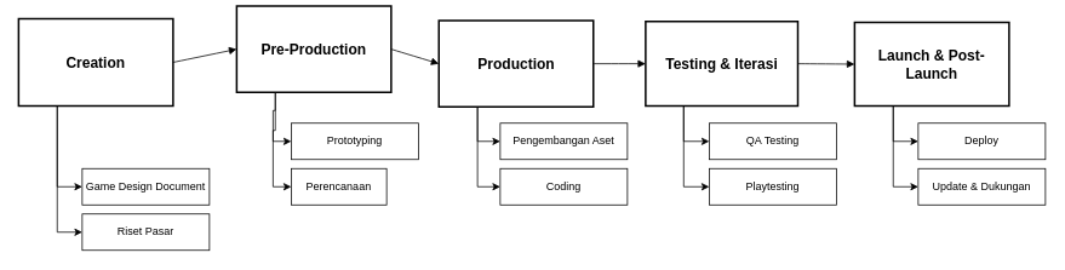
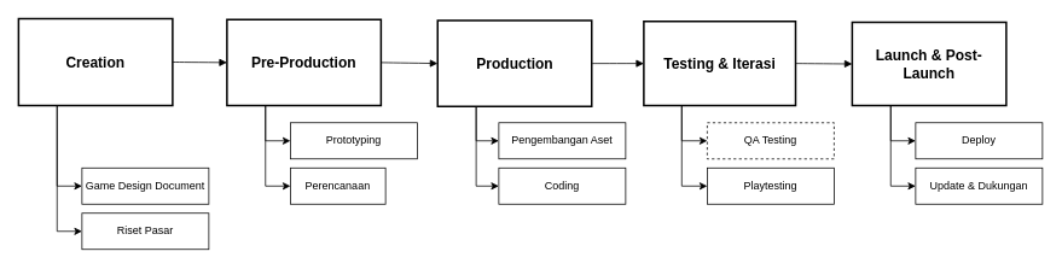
  <mxCell id="0" />
  <mxCell id="1" parent="0" />
  <mxCell id="2" style="edgeStyle=orthogonalEdgeStyle;rounded=0;orthogonalLoop=1;jettySize=auto;html=1;exitX=0.25;exitY=1;exitDx=0;exitDy=0;entryX=0;entryY=0.5;entryDx=0;entryDy=0;" edge="1" parent="1" source="4" target="21"><mxGeometry relative="1" as="geometry" /></mxCell>
  <mxCell id="3" style="edgeStyle=orthogonalEdgeStyle;rounded=0;orthogonalLoop=1;jettySize=auto;html=1;exitX=0.25;exitY=1;exitDx=0;exitDy=0;entryX=0;entryY=0.5;entryDx=0;entryDy=0;" edge="1" parent="1" source="4" target="22"><mxGeometry relative="1" as="geometry" /></mxCell>
  <mxCell id="4" value="Creation" style="whiteSpace=wrap;strokeWidth=2;fontStyle=1;fontSize=16;" vertex="1" parent="1"><mxGeometry x="20" y="20" width="170" height="96" as="geometry" /></mxCell>
  <mxCell id="5" style="edgeStyle=orthogonalEdgeStyle;rounded=0;orthogonalLoop=1;jettySize=auto;html=1;exitX=0.25;exitY=1;exitDx=0;exitDy=0;entryX=0;entryY=0.5;entryDx=0;entryDy=0;" edge="1" parent="1" source="7" target="23"><mxGeometry relative="1" as="geometry" /></mxCell>
  <mxCell id="6" style="edgeStyle=orthogonalEdgeStyle;rounded=0;orthogonalLoop=1;jettySize=auto;html=1;exitX=0.25;exitY=1;exitDx=0;exitDy=0;entryX=0;entryY=0.5;entryDx=0;entryDy=0;" edge="1" parent="1" source="7" target="24"><mxGeometry relative="1" as="geometry" /></mxCell>
- <mxCell id="7" value="Pre-Production" style="whiteSpace=wrap;strokeWidth=2;fontStyle=1;fontSize=16;" vertex="1" parent="1"><mxGeometry x="260" y="6" width="170" height="95" as="geometry" /></mxCell>
+ <mxCell id="7" value="Pre-Production" style="whiteSpace=wrap;strokeWidth=2;fontStyle=1;fontSize=16;" vertex="1" parent="1"><mxGeometry x="250" y="21" width="170" height="95" as="geometry" /></mxCell>
  <mxCell id="8" style="edgeStyle=orthogonalEdgeStyle;rounded=0;orthogonalLoop=1;jettySize=auto;html=1;exitX=0.25;exitY=1;exitDx=0;exitDy=0;entryX=0;entryY=0.5;entryDx=0;entryDy=0;" edge="1" parent="1" source="10" target="25"><mxGeometry relative="1" as="geometry" /></mxCell>
  <mxCell id="9" style="edgeStyle=orthogonalEdgeStyle;rounded=0;orthogonalLoop=1;jettySize=auto;html=1;exitX=0.25;exitY=1;exitDx=0;exitDy=0;entryX=0;entryY=0.5;entryDx=0;entryDy=0;" edge="1" parent="1" source="10" target="26"><mxGeometry relative="1" as="geometry" /></mxCell>
  <mxCell id="10" value="Production" style="whiteSpace=wrap;strokeWidth=2;fontStyle=1;fontSize=16;" vertex="1" parent="1"><mxGeometry x="482.5" y="22" width="170" height="95" as="geometry" /></mxCell>
  <mxCell id="11" style="edgeStyle=orthogonalEdgeStyle;rounded=0;orthogonalLoop=1;jettySize=auto;html=1;exitX=0.25;exitY=1;exitDx=0;exitDy=0;entryX=0;entryY=0.5;entryDx=0;entryDy=0;" edge="1" parent="1" source="13" target="27"><mxGeometry relative="1" as="geometry" /></mxCell>
  <mxCell id="12" style="edgeStyle=orthogonalEdgeStyle;rounded=0;orthogonalLoop=1;jettySize=auto;html=1;exitX=0.25;exitY=1;exitDx=0;exitDy=0;entryX=0;entryY=0.5;entryDx=0;entryDy=0;" edge="1" parent="1" source="13" target="28"><mxGeometry relative="1" as="geometry" /></mxCell>
  <mxCell id="13" value="Testing &amp; Iterasi" style="whiteSpace=wrap;strokeWidth=2;fontStyle=1;fontSize=16;" vertex="1" parent="1"><mxGeometry x="710" y="23" width="167.5" height="93" as="geometry" /></mxCell>
  <mxCell id="14" style="edgeStyle=orthogonalEdgeStyle;rounded=0;orthogonalLoop=1;jettySize=auto;html=1;exitX=0.25;exitY=1;exitDx=0;exitDy=0;entryX=0;entryY=0.5;entryDx=0;entryDy=0;" edge="1" parent="1" source="16" target="29"><mxGeometry relative="1" as="geometry" /></mxCell>
  <mxCell id="15" style="edgeStyle=orthogonalEdgeStyle;rounded=0;orthogonalLoop=1;jettySize=auto;html=1;exitX=0.25;exitY=1;exitDx=0;exitDy=0;entryX=0;entryY=0.5;entryDx=0;entryDy=0;" edge="1" parent="1" source="16" target="30"><mxGeometry relative="1" as="geometry" /></mxCell>
  <mxCell id="16" value="Launch &amp; Post-Launch" style="whiteSpace=wrap;strokeWidth=2;fontStyle=1;fontSize=16;" vertex="1" parent="1"><mxGeometry x="940" y="24" width="170" height="92" as="geometry" /></mxCell>
  <mxCell id="17" value="" style="curved=1;startArrow=none;endArrow=block;exitX=1;exitY=0.5;entryX=0;entryY=0.5;rounded=0;" edge="1" parent="1" source="4" target="7"><mxGeometry relative="1" as="geometry"><Array as="points" /></mxGeometry></mxCell>
  <mxCell id="18" value="" style="curved=1;startArrow=none;endArrow=block;exitX=1;exitY=0.5;entryX=0;entryY=0.5;rounded=0;" edge="1" parent="1" source="7" target="10"><mxGeometry relative="1" as="geometry"><Array as="points" /></mxGeometry></mxCell>
  <mxCell id="19" value="" style="curved=1;startArrow=none;endArrow=block;exitX=1;exitY=0.5;entryX=0;entryY=0.5;rounded=0;" edge="1" parent="1" source="10" target="13"><mxGeometry relative="1" as="geometry"><Array as="points" /></mxGeometry></mxCell>
  <mxCell id="20" value="" style="curved=1;startArrow=none;endArrow=block;exitX=1;exitY=0.5;entryX=0;entryY=0.5;rounded=0;" edge="1" parent="1" source="13" target="16"><mxGeometry relative="1" as="geometry"><Array as="points" /></mxGeometry></mxCell>
  <mxCell id="21" value="Game Design Document" style="rounded=0;whiteSpace=wrap;html=1;" vertex="1" parent="1"><mxGeometry x="90" y="185" width="140" height="40" as="geometry" /></mxCell>
  <mxCell id="22" value="Riset Pasar" style="rounded=0;whiteSpace=wrap;html=1;" vertex="1" parent="1"><mxGeometry x="90" y="235" width="140" height="40" as="geometry" /></mxCell>
  <mxCell id="23" value="Prototyping" style="rounded=0;whiteSpace=wrap;html=1;" vertex="1" parent="1"><mxGeometry x="320" y="135" width="140" height="40" as="geometry" /></mxCell>
  <mxCell id="24" value="Perencanaan" style="rounded=0;whiteSpace=wrap;html=1;" vertex="1" parent="1"><mxGeometry x="320" y="185" width="105" height="40" as="geometry" /></mxCell>
  <mxCell id="25" value="Pengembangan Aset" style="rounded=0;whiteSpace=wrap;html=1;" vertex="1" parent="1"><mxGeometry x="550" y="135" width="140" height="40" as="geometry" /></mxCell>
  <mxCell id="26" value="Coding" style="rounded=0;whiteSpace=wrap;html=1;" vertex="1" parent="1"><mxGeometry x="550" y="185" width="140" height="40" as="geometry" /></mxCell>
- <mxCell id="27" value="QA Testing" style="rounded=0;whiteSpace=wrap;html=1;" vertex="1" parent="1"><mxGeometry x="780" y="135" width="140" height="40" as="geometry" /></mxCell>
+ <mxCell id="27" value="QA Testing" style="rounded=0;whiteSpace=wrap;html=1;dashed=1;" vertex="1" parent="1"><mxGeometry x="780" y="135" width="140" height="40" as="geometry" /></mxCell>
  <mxCell id="28" value="Playtesting" style="rounded=0;whiteSpace=wrap;html=1;" vertex="1" parent="1"><mxGeometry x="780" y="185" width="140" height="40" as="geometry" /></mxCell>
  <mxCell id="29" value="Deploy" style="rounded=0;whiteSpace=wrap;html=1;" vertex="1" parent="1"><mxGeometry x="1010" y="135" width="140" height="40" as="geometry" /></mxCell>
  <mxCell id="30" value="Update &amp;amp; Dukungan" style="rounded=0;whiteSpace=wrap;html=1;" vertex="1" parent="1"><mxGeometry x="1010" y="185" width="140" height="40" as="geometry" /></mxCell>
